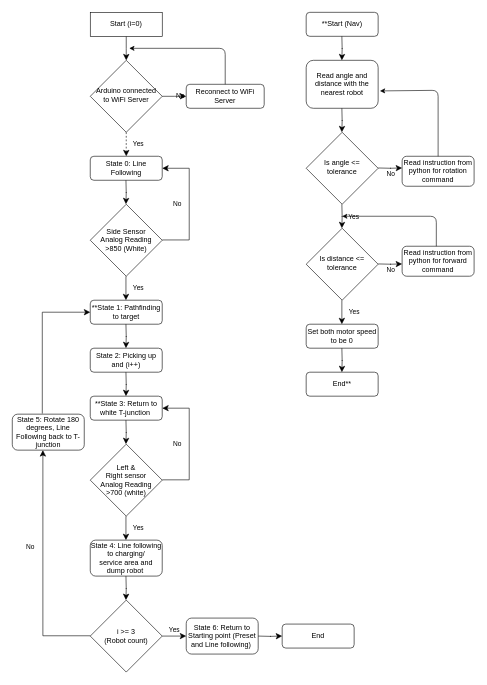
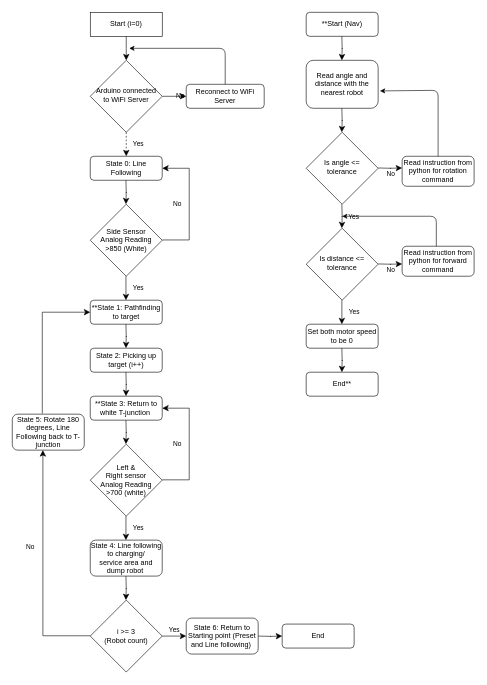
  <mxCell id="0" />
  <mxCell id="1" parent="0" />
  <mxCell id="2" value="" style="rounded=0;html=1;jettySize=auto;orthogonalLoop=1;fontSize=11;endArrow=classic;endFill=1;endSize=8;strokeWidth=1;shadow=0;labelBackgroundColor=none;edgeStyle=orthogonalEdgeStyle;" parent="1" source="3" edge="1"><mxGeometry relative="1" as="geometry"><mxPoint x="210" y="100" as="targetPoint" /></mxGeometry></mxCell>
  <mxCell id="3" value="Start (i=0)" style="whiteSpace=wrap;html=1;fontSize=12;glass=0;strokeWidth=1;shadow=0;rounded=0;" parent="1" vertex="1"><mxGeometry x="150" y="20" width="120" height="40" as="geometry" /></mxCell>
  <mxCell id="4" value="No" style="edgeStyle=orthogonalEdgeStyle;rounded=0;html=1;jettySize=auto;orthogonalLoop=1;fontSize=11;endArrow=classic;endFill=1;endSize=8;strokeWidth=1;shadow=0;labelBackgroundColor=none;" parent="1" source="5" edge="1"><mxGeometry y="10" relative="1" as="geometry"><mxPoint as="offset" /><mxPoint x="310" y="160" as="targetPoint" /></mxGeometry></mxCell>
  <mxCell id="5" value="Arduino connected to WiFi Server" style="rhombus;whiteSpace=wrap;html=1;shadow=0;fontFamily=Helvetica;fontSize=12;align=center;strokeWidth=1;spacing=6;spacingTop=-4;" parent="1" vertex="1"><mxGeometry x="150" y="100" width="120" height="120" as="geometry" /></mxCell>
  <mxCell id="6" value="Reconnect to WiFi Server" style="rounded=1;whiteSpace=wrap;html=1;fontSize=12;glass=0;strokeWidth=1;shadow=0;" parent="1" vertex="1"><mxGeometry x="310" y="140" width="130" height="40" as="geometry" /></mxCell>
  <mxCell id="7" value="" style="endArrow=classic;html=1;endFill=1;exitX=0.5;exitY=0;exitDx=0;exitDy=0;" edge="1" parent="1"><mxGeometry width="50" height="50" relative="1" as="geometry"><mxPoint x="375" y="140" as="sourcePoint" /><mxPoint x="215" y="80" as="targetPoint" /><Array as="points"><mxPoint x="375" y="80" /></Array></mxGeometry></mxCell>
  <mxCell id="8" value="Side Sensor&lt;br&gt;Analog Reading&lt;br&gt;&amp;gt;850 (White)" style="rhombus;whiteSpace=wrap;html=1;" vertex="1" parent="1"><mxGeometry x="150" y="340" width="120" height="120" as="geometry" /></mxCell>
  <mxCell id="9" value="State 0: Line Following" style="rounded=1;whiteSpace=wrap;html=1;" vertex="1" parent="1"><mxGeometry x="150" y="260" width="120" height="40" as="geometry" /></mxCell>
  <mxCell id="10" value="Yes" style="rounded=0;html=1;jettySize=auto;orthogonalLoop=1;fontSize=11;endArrow=classic;endFill=1;endSize=8;strokeWidth=1;shadow=0;labelBackgroundColor=none;edgeStyle=orthogonalEdgeStyle;dashed=1;" edge="1" parent="1" source="5" target="9"><mxGeometry y="20" relative="1" as="geometry"><mxPoint as="offset" /><mxPoint x="210" y="180" as="sourcePoint" /><mxPoint x="210" y="260" as="targetPoint" /></mxGeometry></mxCell>
  <mxCell id="11" value="No" style="edgeStyle=orthogonalEdgeStyle;rounded=0;html=1;jettySize=auto;orthogonalLoop=1;fontSize=11;endArrow=classic;endFill=1;endSize=8;strokeWidth=1;shadow=0;labelBackgroundColor=none;entryX=1;entryY=0.5;entryDx=0;entryDy=0;" edge="1" parent="1" target="9"><mxGeometry x="-0.002" y="20" relative="1" as="geometry"><mxPoint as="offset" /><mxPoint x="270" y="399.5" as="sourcePoint" /><mxPoint x="315" y="280" as="targetPoint" /><Array as="points"><mxPoint x="315" y="400" /><mxPoint x="315" y="280" /></Array></mxGeometry></mxCell>
  <mxCell id="12" value="" style="rounded=0;html=1;jettySize=auto;orthogonalLoop=1;fontSize=11;endArrow=classic;endFill=1;endSize=8;strokeWidth=1;shadow=0;labelBackgroundColor=none;edgeStyle=orthogonalEdgeStyle;" edge="1" parent="1"><mxGeometry relative="1" as="geometry"><mxPoint x="209.5" y="300" as="sourcePoint" /><mxPoint x="209.5" y="340" as="targetPoint" /></mxGeometry></mxCell>
  <mxCell id="13" value="Yes" style="rounded=0;html=1;jettySize=auto;orthogonalLoop=1;fontSize=11;endArrow=classic;endFill=1;endSize=8;strokeWidth=1;shadow=0;labelBackgroundColor=none;edgeStyle=orthogonalEdgeStyle;" edge="1" parent="1"><mxGeometry y="20" relative="1" as="geometry"><mxPoint as="offset" /><mxPoint x="209.5" y="460" as="sourcePoint" /><mxPoint x="209.5" y="500" as="targetPoint" /><Array as="points"><mxPoint x="209.5" y="490" /><mxPoint x="209.5" y="490" /></Array></mxGeometry></mxCell>
  <mxCell id="14" value="**State 1: Pathfinding to target" style="rounded=1;whiteSpace=wrap;html=1;" vertex="1" parent="1"><mxGeometry x="150" y="500" width="120" height="40" as="geometry" /></mxCell>
  <mxCell id="15" value="" style="rounded=0;html=1;jettySize=auto;orthogonalLoop=1;fontSize=11;endArrow=classic;endFill=1;endSize=8;strokeWidth=1;shadow=0;labelBackgroundColor=none;edgeStyle=orthogonalEdgeStyle;" edge="1" parent="1"><mxGeometry relative="1" as="geometry"><mxPoint x="209.5" y="540" as="sourcePoint" /><mxPoint x="209.5" y="580" as="targetPoint" /></mxGeometry></mxCell>
- <mxCell id="16" value="State 2: Picking up and (i++)" style="rounded=1;whiteSpace=wrap;html=1;" vertex="1" parent="1"><mxGeometry x="150" y="580" width="120" height="40" as="geometry" /></mxCell>
+ <mxCell id="16" value="State 2: Picking up target (i++)" style="rounded=1;whiteSpace=wrap;html=1;" vertex="1" parent="1"><mxGeometry x="150" y="580" width="120" height="40" as="geometry" /></mxCell>
  <mxCell id="17" value="" style="rounded=0;html=1;jettySize=auto;orthogonalLoop=1;fontSize=11;endArrow=classic;endFill=1;endSize=8;strokeWidth=1;shadow=0;labelBackgroundColor=none;edgeStyle=orthogonalEdgeStyle;" edge="1" parent="1"><mxGeometry relative="1" as="geometry"><mxPoint x="209.5" y="620" as="sourcePoint" /><mxPoint x="209.5" y="660" as="targetPoint" /></mxGeometry></mxCell>
  <mxCell id="18" value="**State 3: Return to white T-junction&amp;nbsp;" style="rounded=1;whiteSpace=wrap;html=1;" vertex="1" parent="1"><mxGeometry x="150" y="660" width="120" height="40" as="geometry" /></mxCell>
  <mxCell id="19" value="" style="rounded=0;html=1;jettySize=auto;orthogonalLoop=1;fontSize=11;endArrow=classic;endFill=1;endSize=8;strokeWidth=1;shadow=0;labelBackgroundColor=none;edgeStyle=orthogonalEdgeStyle;" edge="1" parent="1"><mxGeometry relative="1" as="geometry"><mxPoint x="209.5" y="700" as="sourcePoint" /><mxPoint x="209.5" y="740" as="targetPoint" /></mxGeometry></mxCell>
  <mxCell id="20" value="Left &amp;amp; &lt;br&gt;Right sensor &lt;br&gt;Analog Reading &lt;br&gt;&amp;gt;700 (white)" style="rhombus;whiteSpace=wrap;html=1;" vertex="1" parent="1"><mxGeometry x="150" y="740" width="120" height="120" as="geometry" /></mxCell>
  <mxCell id="21" value="Yes" style="rounded=0;html=1;jettySize=auto;orthogonalLoop=1;fontSize=11;endArrow=classic;endFill=1;endSize=8;strokeWidth=1;shadow=0;labelBackgroundColor=none;edgeStyle=orthogonalEdgeStyle;" edge="1" parent="1"><mxGeometry y="20" relative="1" as="geometry"><mxPoint as="offset" /><mxPoint x="209.5" y="860" as="sourcePoint" /><mxPoint x="209.5" y="900" as="targetPoint" /><Array as="points"><mxPoint x="209.5" y="890" /><mxPoint x="209.5" y="890" /></Array></mxGeometry></mxCell>
  <mxCell id="22" value="No" style="edgeStyle=orthogonalEdgeStyle;rounded=0;html=1;jettySize=auto;orthogonalLoop=1;fontSize=11;endArrow=classic;endFill=1;endSize=8;strokeWidth=1;shadow=0;labelBackgroundColor=none;entryX=1;entryY=0.5;entryDx=0;entryDy=0;" edge="1" parent="1"><mxGeometry x="-0.002" y="20" relative="1" as="geometry"><mxPoint as="offset" /><mxPoint x="270" y="799.5" as="sourcePoint" /><mxPoint x="270" y="680" as="targetPoint" /><Array as="points"><mxPoint x="315" y="800" /><mxPoint x="315" y="680" /></Array></mxGeometry></mxCell>
  <mxCell id="23" value="State 4: Line following to charging/&lt;br&gt;service area and dump robot&amp;nbsp;" style="rounded=1;whiteSpace=wrap;html=1;" vertex="1" parent="1"><mxGeometry x="150" y="900" width="120" height="60" as="geometry" /></mxCell>
  <mxCell id="24" value="" style="rounded=0;html=1;jettySize=auto;orthogonalLoop=1;fontSize=11;endArrow=classic;endFill=1;endSize=8;strokeWidth=1;shadow=0;labelBackgroundColor=none;edgeStyle=orthogonalEdgeStyle;" edge="1" parent="1"><mxGeometry relative="1" as="geometry"><mxPoint x="209.5" y="960" as="sourcePoint" /><mxPoint x="209.5" y="1000" as="targetPoint" /></mxGeometry></mxCell>
  <mxCell id="25" value="i &amp;gt;= 3&lt;br&gt;(Robot count)" style="rhombus;whiteSpace=wrap;html=1;" vertex="1" parent="1"><mxGeometry x="150" y="1000" width="120" height="120" as="geometry" /></mxCell>
  <mxCell id="26" value="No" style="edgeStyle=orthogonalEdgeStyle;rounded=0;html=1;jettySize=auto;orthogonalLoop=1;fontSize=11;endArrow=classic;endFill=1;endSize=8;strokeWidth=1;shadow=0;labelBackgroundColor=none;entryX=0.425;entryY=1;entryDx=0;entryDy=0;entryPerimeter=0;" edge="1" parent="1" target="27"><mxGeometry x="0.171" y="21" relative="1" as="geometry"><mxPoint as="offset" /><mxPoint x="150" y="1059.5" as="sourcePoint" /><mxPoint x="71" y="753" as="targetPoint" /><Array as="points"><mxPoint x="71" y="1060" /></Array></mxGeometry></mxCell>
  <mxCell id="27" value="State 5: Rotate 180 degrees, Line Following back to T-junction" style="rounded=1;whiteSpace=wrap;html=1;" vertex="1" parent="1"><mxGeometry x="20" y="690" width="120" height="60" as="geometry" /></mxCell>
  <mxCell id="28" value="" style="rounded=0;html=1;jettySize=auto;orthogonalLoop=1;fontSize=11;endArrow=classic;endFill=1;endSize=8;strokeWidth=1;shadow=0;labelBackgroundColor=none;edgeStyle=orthogonalEdgeStyle;entryX=0;entryY=0.5;entryDx=0;entryDy=0;exitX=0.417;exitY=-0.017;exitDx=0;exitDy=0;exitPerimeter=0;" edge="1" parent="1" source="27" target="14"><mxGeometry relative="1" as="geometry"><mxPoint x="70" y="710" as="sourcePoint" /><mxPoint x="70" y="620" as="targetPoint" /><Array as="points"><mxPoint x="70" y="520" /></Array></mxGeometry></mxCell>
  <mxCell id="29" value="Yes" style="rounded=0;html=1;jettySize=auto;orthogonalLoop=1;fontSize=11;endArrow=classic;endFill=1;endSize=8;strokeWidth=1;shadow=0;labelBackgroundColor=none;edgeStyle=orthogonalEdgeStyle;" edge="1" parent="1"><mxGeometry y="10" relative="1" as="geometry"><mxPoint as="offset" /><mxPoint x="270" y="1060" as="sourcePoint" /><mxPoint x="310" y="1060" as="targetPoint" /><Array as="points"><mxPoint x="270" y="1060" /></Array></mxGeometry></mxCell>
  <mxCell id="30" value="State 6: Return to Starting point (Preset and Line following)&amp;nbsp;" style="rounded=1;whiteSpace=wrap;html=1;" vertex="1" parent="1"><mxGeometry x="310" y="1030" width="120" height="60" as="geometry" /></mxCell>
  <mxCell id="31" value="" style="rounded=0;html=1;jettySize=auto;orthogonalLoop=1;fontSize=11;endArrow=classic;endFill=1;endSize=8;strokeWidth=1;shadow=0;labelBackgroundColor=none;edgeStyle=orthogonalEdgeStyle;" edge="1" parent="1"><mxGeometry relative="1" as="geometry"><mxPoint x="430" y="1060" as="sourcePoint" /><mxPoint x="470" y="1060" as="targetPoint" /></mxGeometry></mxCell>
  <mxCell id="32" value="End" style="rounded=1;whiteSpace=wrap;html=1;fontSize=12;glass=0;strokeWidth=1;shadow=0;" vertex="1" parent="1"><mxGeometry x="470" y="1040" width="120" height="40" as="geometry" /></mxCell>
  <mxCell id="33" value="**Start (Nav)" style="rounded=1;whiteSpace=wrap;html=1;fontSize=12;glass=0;strokeWidth=1;shadow=0;" vertex="1" parent="1"><mxGeometry x="510" y="20" width="120" height="40" as="geometry" /></mxCell>
  <mxCell id="34" value="" style="rounded=0;html=1;jettySize=auto;orthogonalLoop=1;fontSize=11;endArrow=classic;endFill=1;endSize=8;strokeWidth=1;shadow=0;labelBackgroundColor=none;edgeStyle=orthogonalEdgeStyle;" edge="1" parent="1"><mxGeometry relative="1" as="geometry"><mxPoint x="569.5" y="60" as="sourcePoint" /><mxPoint x="569.5" y="100" as="targetPoint" /></mxGeometry></mxCell>
  <mxCell id="35" value="Read angle and distance with the nearest robot" style="rounded=1;whiteSpace=wrap;html=1;" vertex="1" parent="1"><mxGeometry x="510" y="100" width="120" height="80" as="geometry" /></mxCell>
  <mxCell id="36" value="Is distance &amp;lt;= tolerance" style="rhombus;whiteSpace=wrap;html=1;shadow=0;fontFamily=Helvetica;fontSize=12;align=center;strokeWidth=1;spacing=6;spacingTop=-4;" vertex="1" parent="1"><mxGeometry x="510" y="380" width="120" height="120" as="geometry" /></mxCell>
  <mxCell id="37" value="" style="rounded=0;html=1;jettySize=auto;orthogonalLoop=1;fontSize=11;endArrow=classic;endFill=1;endSize=8;strokeWidth=1;shadow=0;labelBackgroundColor=none;edgeStyle=orthogonalEdgeStyle;" edge="1" parent="1"><mxGeometry relative="1" as="geometry"><mxPoint x="569.5" y="180" as="sourcePoint" /><mxPoint x="569.5" y="220" as="targetPoint" /></mxGeometry></mxCell>
  <mxCell id="38" value="Yes" style="rounded=0;html=1;jettySize=auto;orthogonalLoop=1;fontSize=11;endArrow=classic;endFill=1;endSize=8;strokeWidth=1;shadow=0;labelBackgroundColor=none;edgeStyle=orthogonalEdgeStyle;" edge="1" parent="1"><mxGeometry y="-19" relative="1" as="geometry"><mxPoint as="offset" /><mxPoint x="569.5" y="340" as="sourcePoint" /><mxPoint x="569.5" y="380" as="targetPoint" /></mxGeometry></mxCell>
  <mxCell id="39" value="Set both motor speed to be 0" style="rounded=1;whiteSpace=wrap;html=1;fontSize=12;glass=0;strokeWidth=1;shadow=0;" vertex="1" parent="1"><mxGeometry x="510" y="540" width="120" height="40" as="geometry" /></mxCell>
  <mxCell id="40" value="Is angle &amp;lt;= tolerance" style="rhombus;whiteSpace=wrap;html=1;shadow=0;fontFamily=Helvetica;fontSize=12;align=center;strokeWidth=1;spacing=6;spacingTop=-4;" vertex="1" parent="1"><mxGeometry x="510" y="220" width="120" height="120" as="geometry" /></mxCell>
  <mxCell id="41" value="Yes" style="rounded=0;html=1;jettySize=auto;orthogonalLoop=1;fontSize=11;endArrow=classic;endFill=1;endSize=8;strokeWidth=1;shadow=0;labelBackgroundColor=none;edgeStyle=orthogonalEdgeStyle;" edge="1" parent="1"><mxGeometry y="20" relative="1" as="geometry"><mxPoint as="offset" /><mxPoint x="569.5" y="500" as="sourcePoint" /><mxPoint x="569.5" y="540" as="targetPoint" /><Array as="points"><mxPoint x="569.5" y="530" /><mxPoint x="569.5" y="530" /></Array></mxGeometry></mxCell>
  <mxCell id="42" value="Read instruction from python for rotation command" style="rounded=1;whiteSpace=wrap;html=1;fontSize=12;glass=0;strokeWidth=1;shadow=0;" vertex="1" parent="1"><mxGeometry x="670" y="260" width="120" height="50" as="geometry" /></mxCell>
  <mxCell id="43" value="No" style="edgeStyle=orthogonalEdgeStyle;rounded=0;html=1;jettySize=auto;orthogonalLoop=1;fontSize=11;endArrow=classic;endFill=1;endSize=8;strokeWidth=1;shadow=0;labelBackgroundColor=none;" edge="1" parent="1"><mxGeometry y="10" relative="1" as="geometry"><mxPoint as="offset" /><mxPoint x="630" y="279.5" as="sourcePoint" /><mxPoint x="670" y="279.5" as="targetPoint" /></mxGeometry></mxCell>
  <mxCell id="44" value="" style="endArrow=classic;html=1;entryX=1.025;entryY=0.638;entryDx=0;entryDy=0;entryPerimeter=0;" edge="1" parent="1" target="35"><mxGeometry width="50" height="50" relative="1" as="geometry"><mxPoint x="730" y="260" as="sourcePoint" /><mxPoint x="730" y="50" as="targetPoint" /><Array as="points"><mxPoint x="730" y="150" /></Array></mxGeometry></mxCell>
  <mxCell id="45" value="Read instruction from python for forward command" style="rounded=1;whiteSpace=wrap;html=1;fontSize=12;glass=0;strokeWidth=1;shadow=0;" vertex="1" parent="1"><mxGeometry x="670" y="410" width="120" height="50" as="geometry" /></mxCell>
  <mxCell id="46" value="No" style="edgeStyle=orthogonalEdgeStyle;rounded=0;html=1;jettySize=auto;orthogonalLoop=1;fontSize=11;endArrow=classic;endFill=1;endSize=8;strokeWidth=1;shadow=0;labelBackgroundColor=none;" edge="1" parent="1"><mxGeometry y="10" relative="1" as="geometry"><mxPoint as="offset" /><mxPoint x="630" y="439.5" as="sourcePoint" /><mxPoint x="670" y="439.5" as="targetPoint" /></mxGeometry></mxCell>
  <mxCell id="47" value="" style="endArrow=classic;html=1;" edge="1" parent="1"><mxGeometry width="50" height="50" relative="1" as="geometry"><mxPoint x="727" y="410" as="sourcePoint" /><mxPoint x="570" y="360" as="targetPoint" /><Array as="points"><mxPoint x="727" y="360" /></Array></mxGeometry></mxCell>
  <mxCell id="48" value="End**" style="rounded=1;whiteSpace=wrap;html=1;fontSize=12;glass=0;strokeWidth=1;shadow=0;" vertex="1" parent="1"><mxGeometry x="510" y="620" width="120" height="40" as="geometry" /></mxCell>
  <mxCell id="49" value="" style="rounded=0;html=1;jettySize=auto;orthogonalLoop=1;fontSize=11;endArrow=classic;endFill=1;endSize=8;strokeWidth=1;shadow=0;labelBackgroundColor=none;edgeStyle=orthogonalEdgeStyle;" edge="1" parent="1"><mxGeometry relative="1" as="geometry"><mxPoint x="569.5" y="580" as="sourcePoint" /><mxPoint x="569.5" y="620" as="targetPoint" /></mxGeometry></mxCell>
